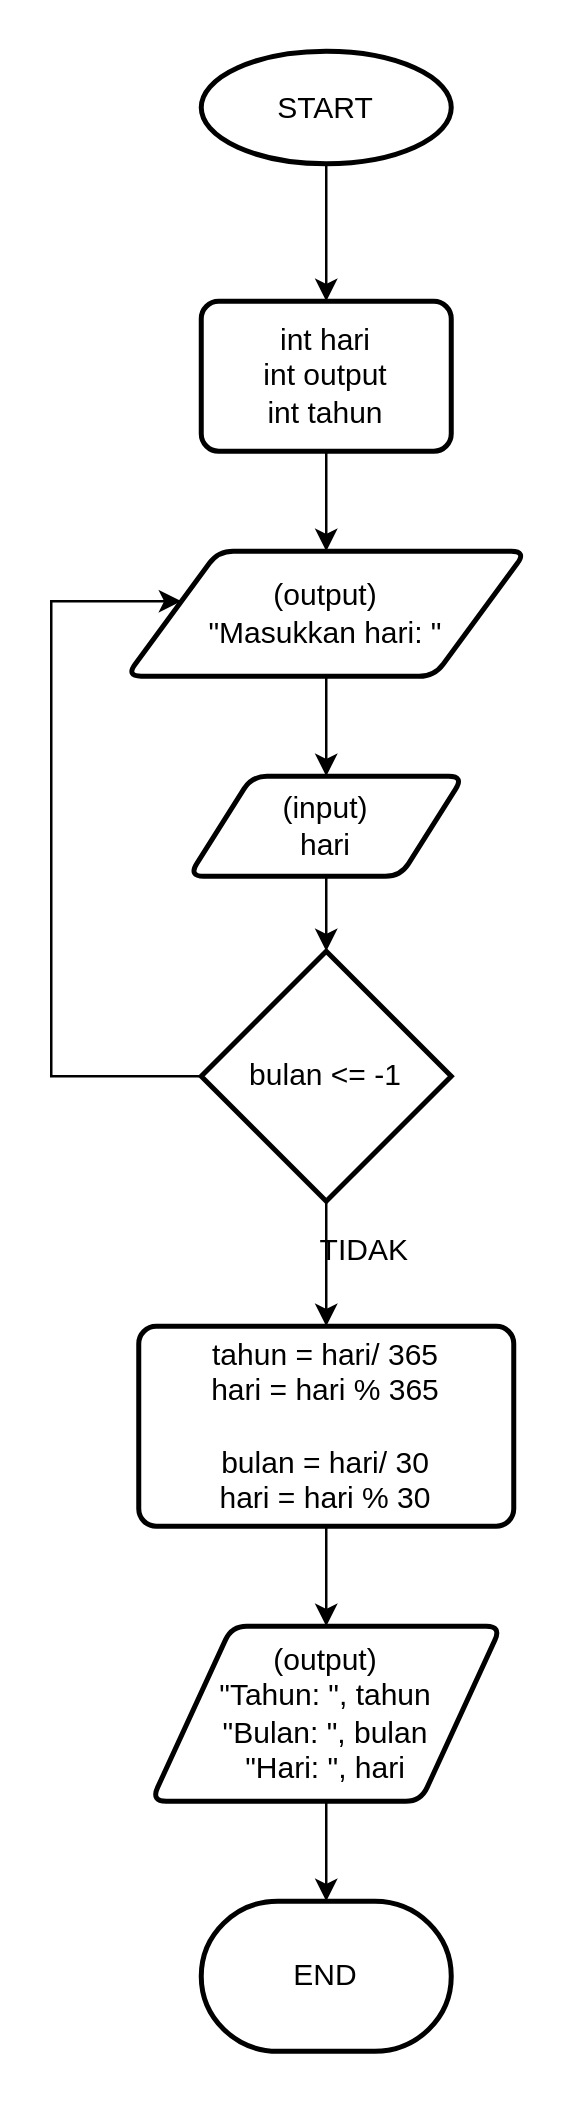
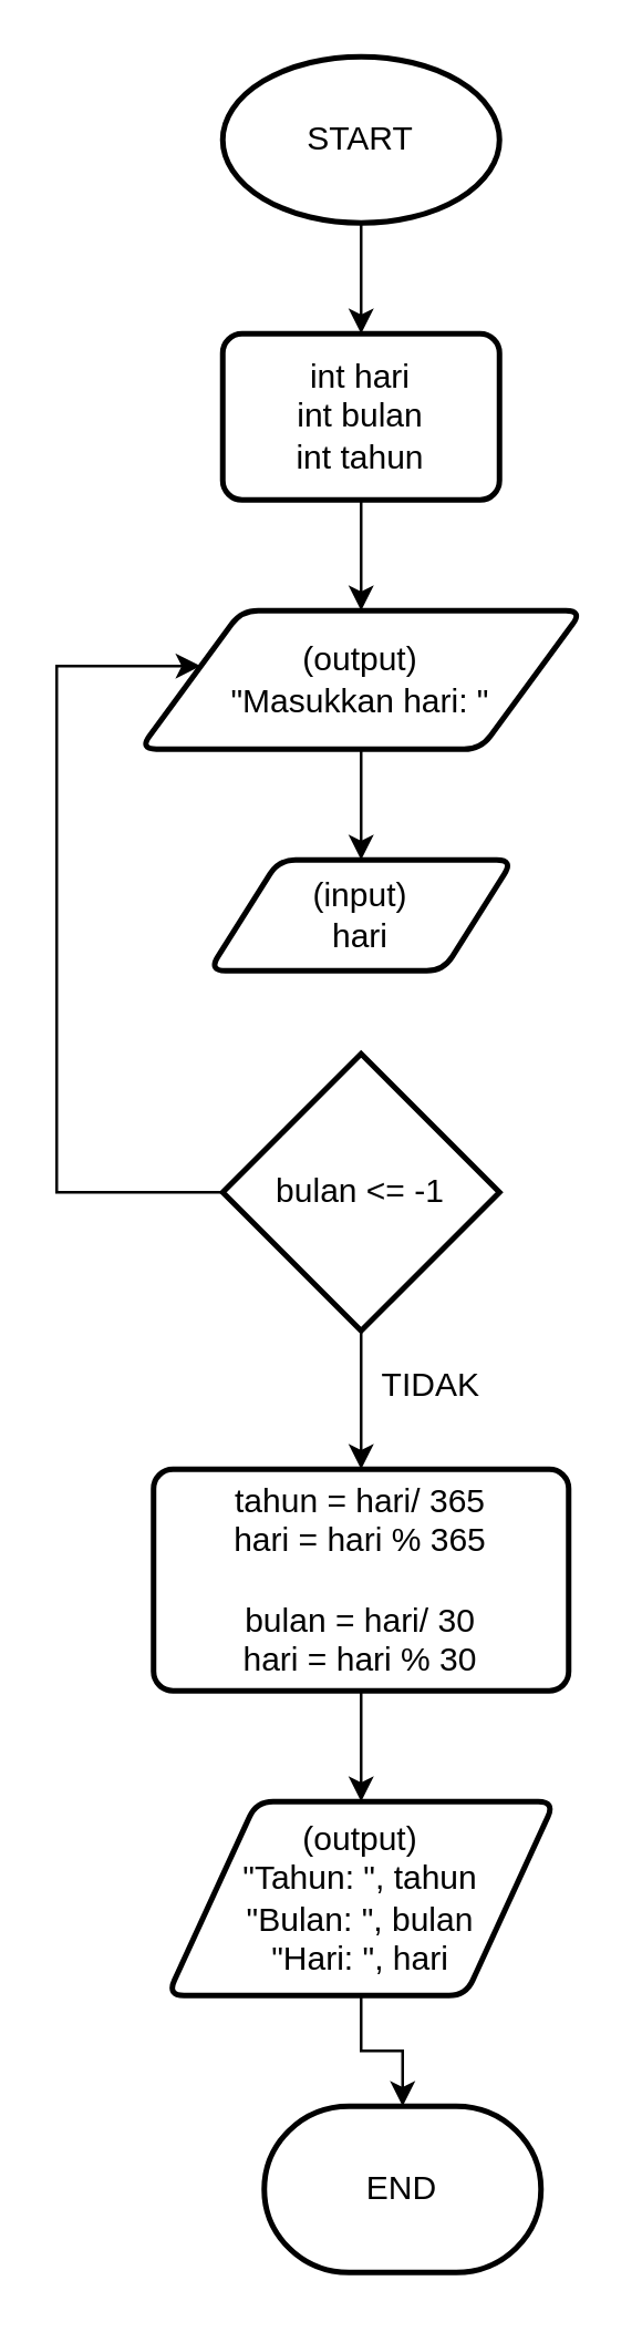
  <mxCell id="0" />
  <mxCell id="1" parent="0" />
  <mxCell id="2" value="" style="edgeStyle=orthogonalEdgeStyle;rounded=0;orthogonalLoop=1;jettySize=auto;html=1;" parent="1" source="3" target="5" edge="1"><mxGeometry relative="1" as="geometry" /></mxCell>
- <mxCell id="3" value="START" style="strokeWidth=2;html=1;shape=mxgraph.flowchart.start_1;whiteSpace=wrap;" parent="1" vertex="1"><mxGeometry x="80" y="20" width="100" height="45" as="geometry" /></mxCell>
+ <mxCell id="3" value="START" style="strokeWidth=2;html=1;shape=mxgraph.flowchart.start_1;whiteSpace=wrap;" parent="1" vertex="1"><mxGeometry x="80" y="20" width="100" height="60" as="geometry" /></mxCell>
  <mxCell id="4" value="" style="edgeStyle=orthogonalEdgeStyle;rounded=0;orthogonalLoop=1;jettySize=auto;html=1;" parent="1" source="5" target="7" edge="1"><mxGeometry relative="1" as="geometry" /></mxCell>
- <mxCell id="5" value="int hari&lt;br&gt;int output&lt;br&gt;int tahun" style="rounded=1;whiteSpace=wrap;html=1;absoluteArcSize=1;arcSize=14;strokeWidth=2;" parent="1" vertex="1"><mxGeometry x="80" y="120" width="100" height="60" as="geometry" /></mxCell>
+ <mxCell id="5" value="int hari&lt;br&gt;int bulan&lt;br&gt;int tahun" style="rounded=1;whiteSpace=wrap;html=1;absoluteArcSize=1;arcSize=14;strokeWidth=2;" parent="1" vertex="1"><mxGeometry x="80" y="120" width="100" height="60" as="geometry" /></mxCell>
  <mxCell id="6" value="" style="edgeStyle=orthogonalEdgeStyle;rounded=0;orthogonalLoop=1;jettySize=auto;html=1;" parent="1" source="7" target="9" edge="1"><mxGeometry relative="1" as="geometry" /></mxCell>
  <mxCell id="7" value="(output)&lt;br&gt;&quot;Masukkan hari: &quot;" style="shape=parallelogram;html=1;strokeWidth=2;perimeter=parallelogramPerimeter;whiteSpace=wrap;rounded=1;arcSize=12;size=0.23;" parent="1" vertex="1"><mxGeometry x="50" y="220" width="160" height="50" as="geometry" /></mxCell>
- <mxCell id="8" value="" style="edgeStyle=orthogonalEdgeStyle;rounded=0;orthogonalLoop=1;jettySize=auto;html=1;" parent="1" source="9" target="17" edge="1"><mxGeometry relative="1" as="geometry" /></mxCell>
  <mxCell id="9" value="(input)&lt;br&gt;hari" style="shape=parallelogram;html=1;strokeWidth=2;perimeter=parallelogramPerimeter;whiteSpace=wrap;rounded=1;arcSize=12;size=0.23;" parent="1" vertex="1"><mxGeometry x="75" y="310" width="110" height="40" as="geometry" /></mxCell>
  <mxCell id="10" value="" style="edgeStyle=orthogonalEdgeStyle;rounded=0;orthogonalLoop=1;jettySize=auto;html=1;" parent="1" source="11" target="13" edge="1"><mxGeometry relative="1" as="geometry" /></mxCell>
  <mxCell id="11" value="tahun = hari/ 365&lt;br&gt;hari = hari % 365&lt;br&gt;&lt;br&gt;bulan = hari/ 30&lt;br&gt;hari = hari % 30" style="rounded=1;whiteSpace=wrap;html=1;absoluteArcSize=1;arcSize=14;strokeWidth=2;" parent="1" vertex="1"><mxGeometry x="55" y="530" width="150" height="80" as="geometry" /></mxCell>
  <mxCell id="12" value="" style="edgeStyle=orthogonalEdgeStyle;rounded=0;orthogonalLoop=1;jettySize=auto;html=1;" parent="1" source="13" target="14" edge="1"><mxGeometry relative="1" as="geometry" /></mxCell>
  <mxCell id="13" value="(output)&lt;br&gt;&quot;Tahun: &quot;, tahun&lt;br&gt;&quot;Bulan: &quot;, bulan&lt;br&gt;&quot;Hari: &quot;, hari" style="shape=parallelogram;html=1;strokeWidth=2;perimeter=parallelogramPerimeter;whiteSpace=wrap;rounded=1;arcSize=12;size=0.23;" parent="1" vertex="1"><mxGeometry x="60" y="650" width="140" height="70" as="geometry" /></mxCell>
- <mxCell id="14" value="END" style="strokeWidth=2;html=1;shape=mxgraph.flowchart.terminator;whiteSpace=wrap;" parent="1" vertex="1"><mxGeometry x="80" y="760" width="100" height="60" as="geometry" /></mxCell>
+ <mxCell id="14" value="END" style="strokeWidth=2;html=1;shape=mxgraph.flowchart.terminator;whiteSpace=wrap;" parent="1" vertex="1"><mxGeometry x="95" y="760" width="100" height="60" as="geometry" /></mxCell>
  <mxCell id="15" style="edgeStyle=orthogonalEdgeStyle;rounded=0;orthogonalLoop=1;jettySize=auto;html=1;" parent="1" source="17" target="7" edge="1"><mxGeometry relative="1" as="geometry"><mxPoint x="0" y="240" as="targetPoint" /><Array as="points"><mxPoint x="20" y="430" /><mxPoint x="20" y="240" /></Array></mxGeometry></mxCell>
  <mxCell id="16" value="" style="edgeStyle=orthogonalEdgeStyle;rounded=0;orthogonalLoop=1;jettySize=auto;html=1;" parent="1" source="17" target="11" edge="1"><mxGeometry relative="1" as="geometry" /></mxCell>
  <mxCell id="17" value="bulan &amp;lt;= -1" style="strokeWidth=2;html=1;shape=mxgraph.flowchart.decision;whiteSpace=wrap;" parent="1" vertex="1"><mxGeometry x="80" y="380" width="100" height="100" as="geometry" /></mxCell>
- <mxCell id="18" value="TIDAK" style="text;html=1;align=center;verticalAlign=middle;resizable=0;points=[];autosize=1;strokeColor=none;fillColor=none;" parent="1" vertex="1"><mxGeometry x="120" y="490" width="50" height="20" as="geometry" /></mxCell>
+ <mxCell id="18" value="TIDAK" style="text;html=1;align=center;verticalAlign=middle;resizable=0;points=[];autosize=1;strokeColor=none;fillColor=none;" parent="1" vertex="1"><mxGeometry x="130" y="490" width="50" height="20" as="geometry" /></mxCell>
